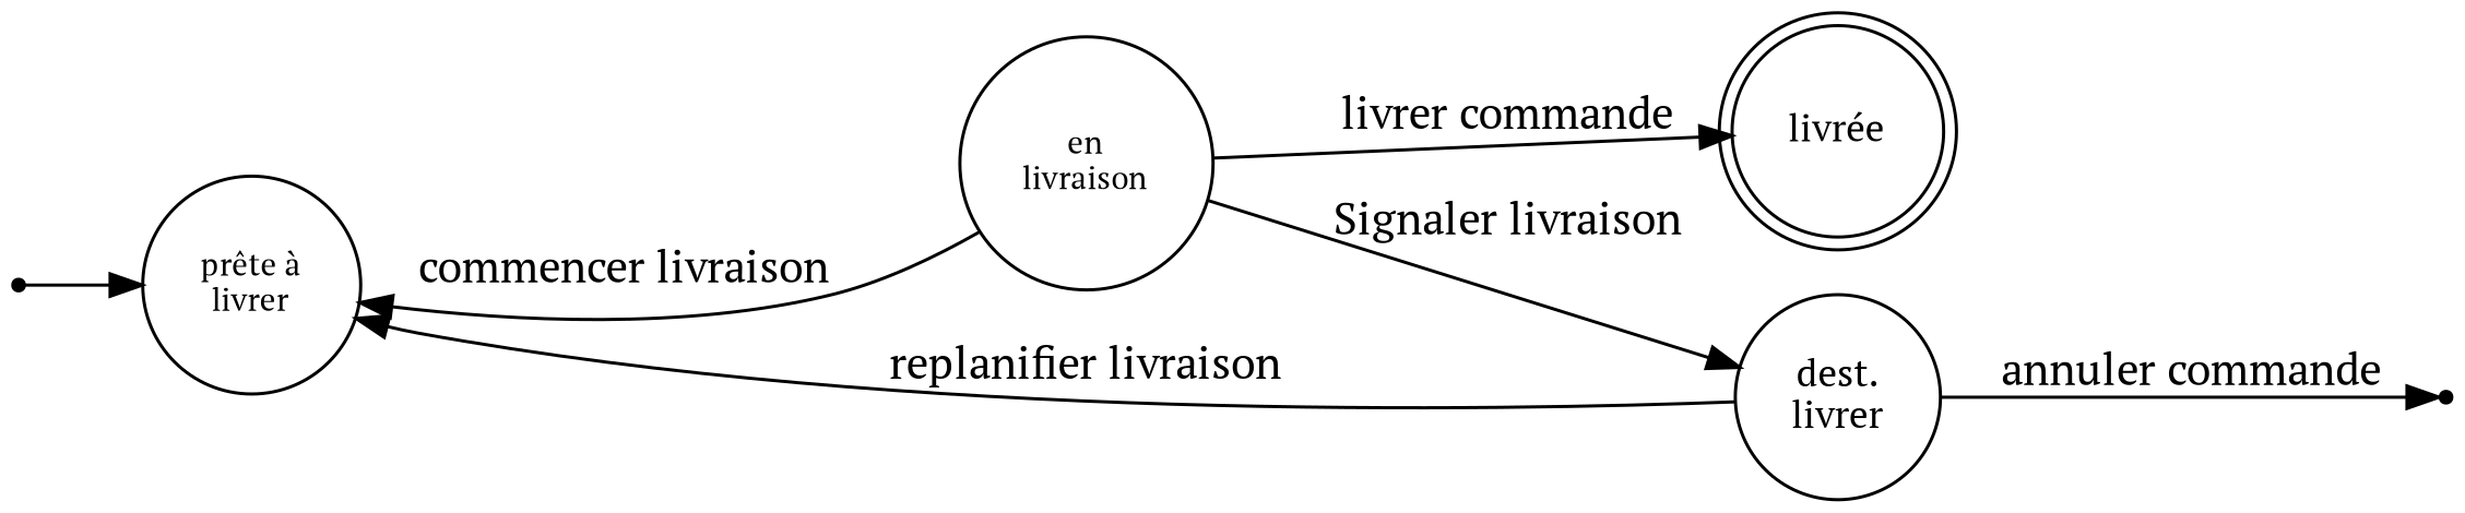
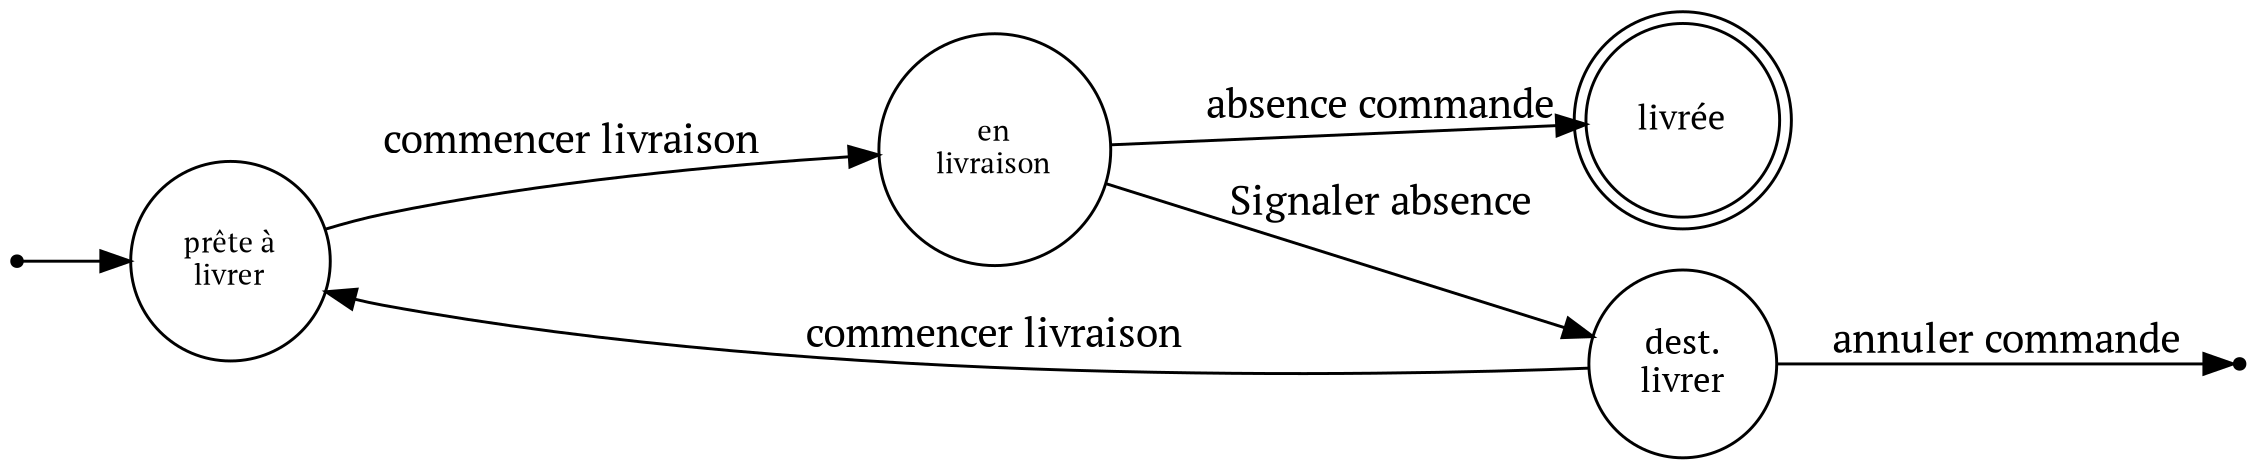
  digraph {
    fontname="PT Serif"
    rankdir=LR
    node [fontname="PT Serif" shape=circle]
    edge [fontname="PT Serif"]
    ready [shape=point]
    n2 [fontsize=10 label="prête à\nlivrer"]
    n3 [fontsize=10 label="en\nlivraison"]
    abort [shape=point]
    n5 [fontsize=12 label="livrée" shape=doublecircle]
    n6 [fontsize=12 label="dest.\nlivrer"]
    ready -> n2
-   n3 -> n2 [label="commencer livraison"]
-   n3 -> n5 [label="livrer commande"]
-   n3 -> n6 [label="Signaler livraison"]
-   n6 -> n2 [label="replanifier livraison"]
+   n2 -> n3 [label="commencer livraison"]
+   n3 -> n5 [label="absence commande"]
+   n3 -> n6 [label="Signaler absence"]
+   n6 -> n2 [label="commencer livraison"]
    n6 -> abort [label="annuler commande"]
  }
